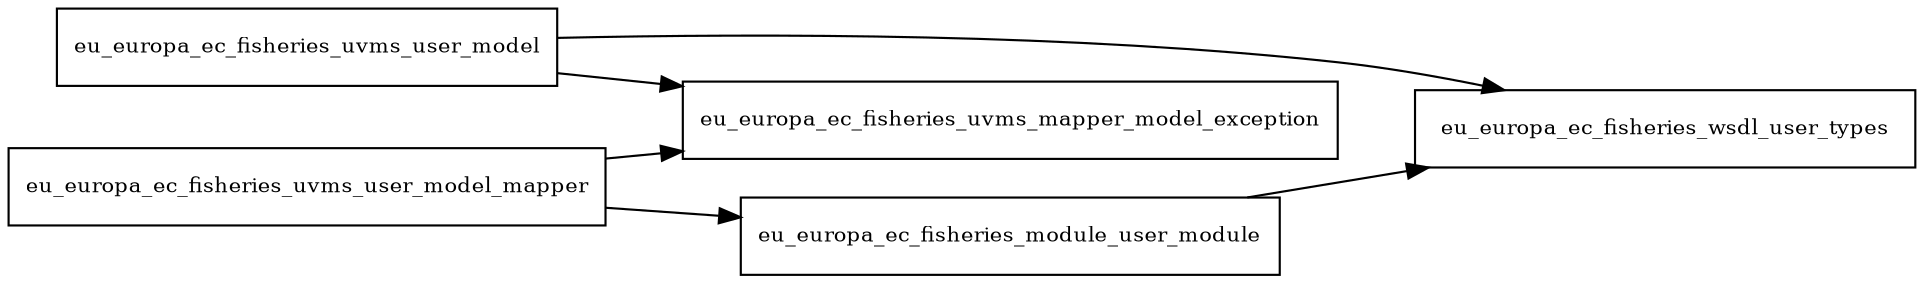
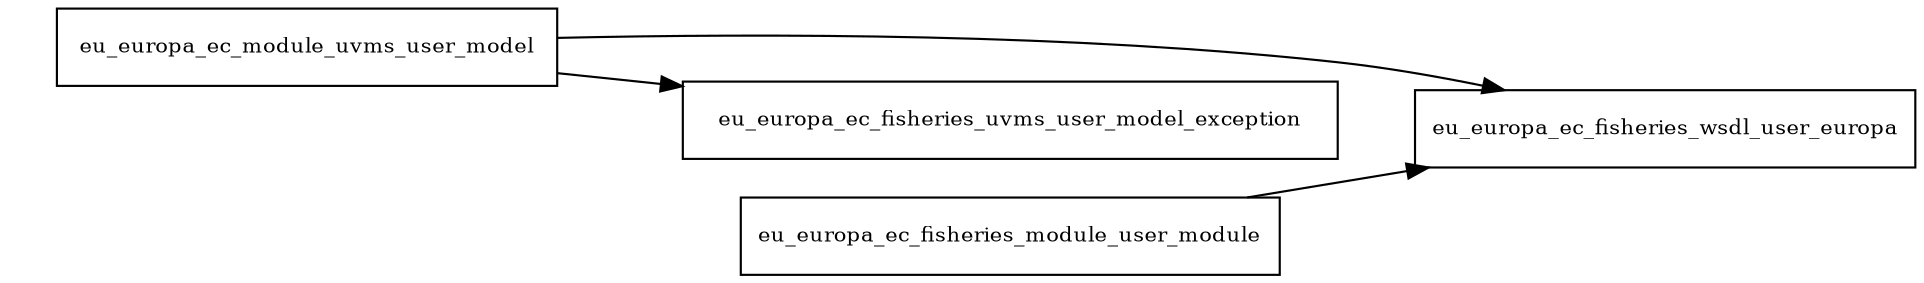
  digraph {
    rankdir=LR
    node [fontsize=10.0 shape=box]
-   eu_europa_ec_fisheries_uvms_user_model
-   eu_europa_ec_fisheries_uvms_user_model_exception [label=eu_europa_ec_fisheries_uvms_mapper_model_exception]
-   eu_europa_ec_fisheries_wsdl_user_types
-   eu_europa_ec_fisheries_uvms_user_model_mapper
+   eu_europa_ec_fisheries_uvms_user_model [label=eu_europa_ec_module_uvms_user_model]
+   eu_europa_ec_fisheries_uvms_user_model_exception
+   eu_europa_ec_fisheries_wsdl_user_types [label=eu_europa_ec_fisheries_wsdl_user_europa]
    n5 [label=eu_europa_ec_fisheries_module_user_module]
    eu_europa_ec_fisheries_uvms_user_model -> eu_europa_ec_fisheries_uvms_user_model_exception
    eu_europa_ec_fisheries_uvms_user_model -> eu_europa_ec_fisheries_wsdl_user_types
-   eu_europa_ec_fisheries_uvms_user_model_mapper -> eu_europa_ec_fisheries_uvms_user_model_exception
-   eu_europa_ec_fisheries_uvms_user_model_mapper -> n5
    n5 -> eu_europa_ec_fisheries_wsdl_user_types
  }
